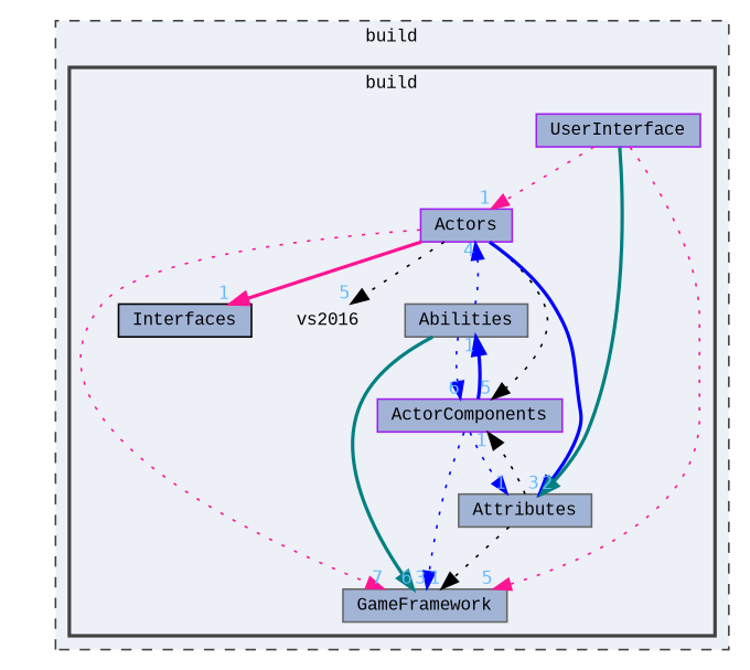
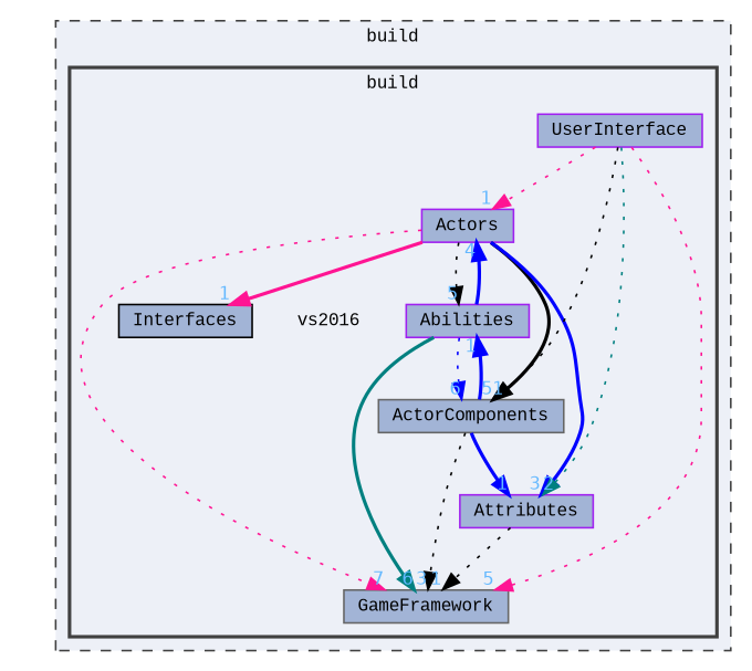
  digraph {
    compound=true
    fontname="Liberation Mono"
    node [color=gray40 fontname="Liberation Mono" fontsize=10 shape=box fillcolor="#a2b4d6" style=filled]
    edge [color=blue fontcolor=steelblue1 fontname="Liberation Mono" fontsize=10 headlabel=1 labeldistance=1.5 labelfontname=Helvetica labelfontsize=10 style=dotted]
    n1 [color=purple height=0.2 label=vs2016 shape=plaintext width=0.4 fillcolor="" style=""]
-   n2 [height=0.2 label=Abilities width=0.4]
-   n3 [color=purple height=0.2 label=ActorComponents width=0.4]
+   n2 [color=purple height=0.2 label=Abilities width=0.4]
+   n3 [height=0.2 label=ActorComponents width=0.4]
    n4 [color=purple height=0.2 label=Actors width=0.4]
-   n5 [height=0.2 label=Attributes width=0.4]
+   n5 [color=purple height=0.2 label=Attributes width=0.4]
    n6 [height=0.2 label=GameFramework width=0.4]
    n7 [color=black height=0.2 label=Interfaces width=0.4]
    n8 [color=purple height=0.2 label=UserInterface width=0.4]
    subgraph cluster_1 {
      bgcolor="#edf0f7"
      fontsize=10
      label=build
      pencolor=grey25
      style="filled,dashed"
      subgraph cluster_2 {
        bgcolor="#edf0f7"
        fontsize=10
        label=build
        pencolor=grey25
        style="filled,bold"
        n1
        n2
        n3
        n4
        n5
        n6
        n7
        n8
      }
    }
    n2 -> n3 [headlabel=6]
-   n2 -> n4 [headlabel=4]
+   n2 -> n4 [headlabel=4 style=bold]
    n2 -> n6 [color=teal headlabel=6 style=bold]
    n3 -> n2 [style=bold]
-   n3 -> n5
-   n3 -> n6 [headlabel=3]
-   n4 -> n1 [color=black headlabel=5]
-   n4 -> n3 [color=black headlabel=5]
+   n3 -> n5 [style=bold]
+   n3 -> n6 [color=black headlabel=3]
+   n4 -> n2 [color=black headlabel=5]
+   n4 -> n3 [color=black headlabel=5 style=bold]
    n4 -> n5 [headlabel=3 style=bold]
    n4 -> n6 [color=deeppink headlabel=7]
    n4 -> n7 [color=deeppink style=bold]
-   n5 -> n3 [color=black]
+   n8 -> n3 [color=black]
    n5 -> n6 [color=black]
    n8 -> n4 [color=deeppink]
-   n8 -> n5 [color=teal headlabel=2 style=bold]
+   n8 -> n5 [color=teal headlabel=2]
    n8 -> n6 [color=deeppink headlabel=5]
  }
